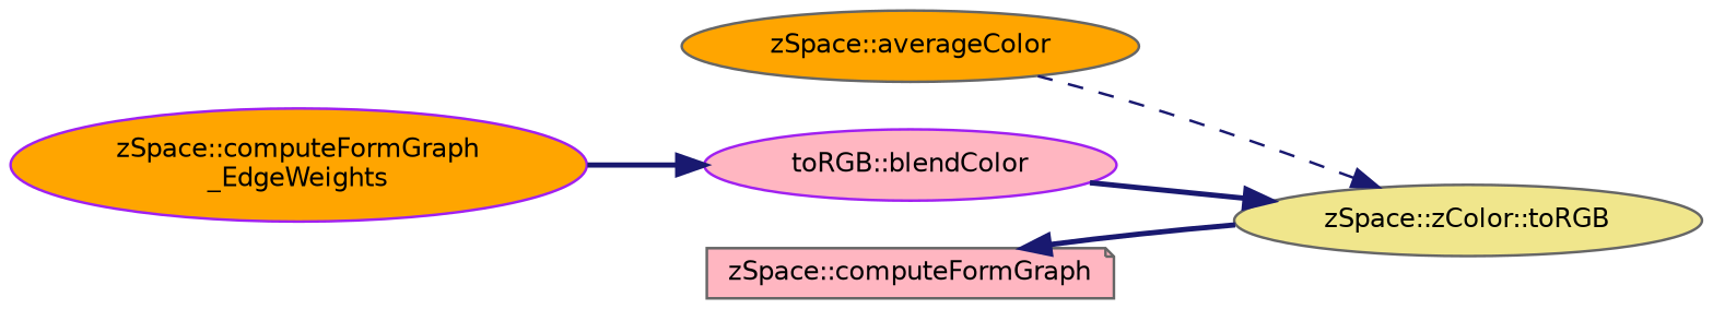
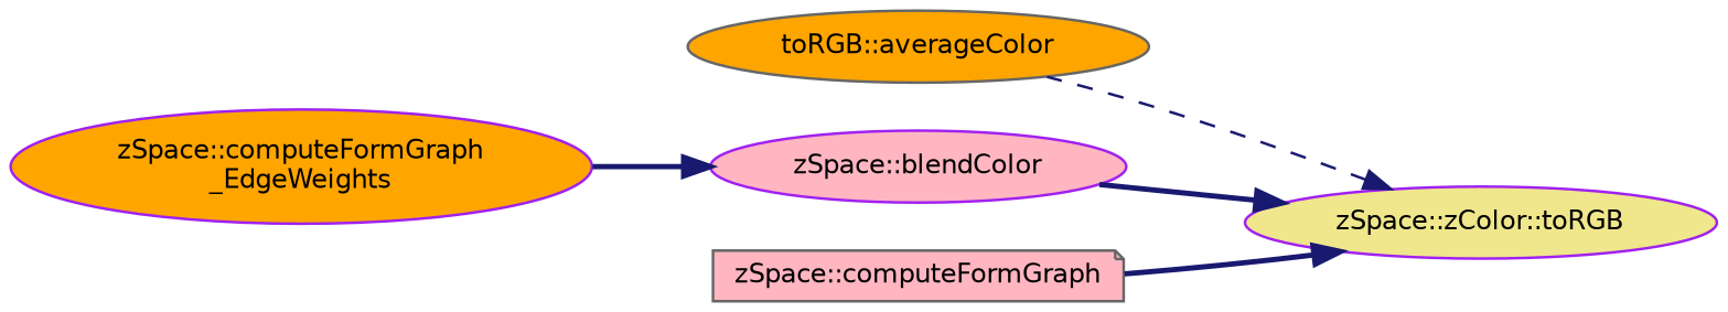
  digraph {
    rankdir=RL
    node [color=gray40 fillcolor=orange fontname=Helvetica fontsize=10 shape=ellipse style=filled]
    edge [color=midnightblue dir=back fontname=Helvetica fontsize=10 labelfontname=Helvetica labelfontsize=10 style=bold]
-   n1 [fillcolor=khaki fontcolor=black height=0.2 label="zSpace::zColor::toRGB" width=0.4]
-   n2 [height=0.2 label="zSpace::averageColor" width=0.4]
-   n3 [color=purple fillcolor=lightpink height=0.2 label="toRGB::blendColor" width=0.4]
+   n1 [color=purple fillcolor=khaki fontcolor=black height=0.2 label="zSpace::zColor::toRGB" width=0.4]
+   n2 [height=0.2 label="toRGB::averageColor" width=0.4]
+   n3 [color=purple fillcolor=lightpink height=0.2 label="zSpace::blendColor" width=0.4]
    n4 [fillcolor=lightpink height=0.2 label="zSpace::computeFormGraph" shape=note width=0.4]
    n5 [color=purple height=0.2 label="zSpace::computeFormGraph\l_EdgeWeights" width=0.4]
    n1 -> n2 [style=dashed]
    n1 -> n3
-   n4 -> n1
+   n1 -> n4
    n3 -> n5
  }
